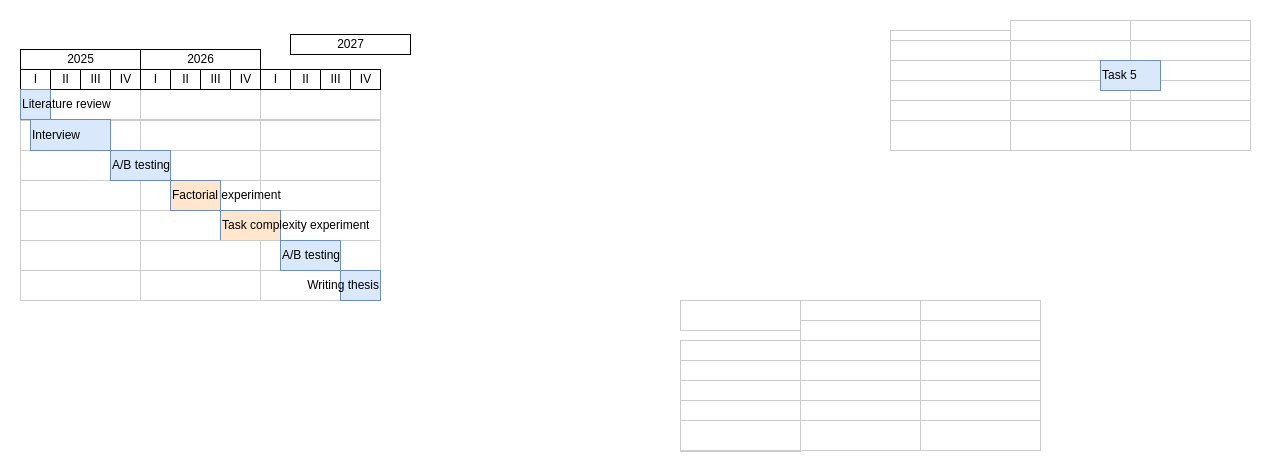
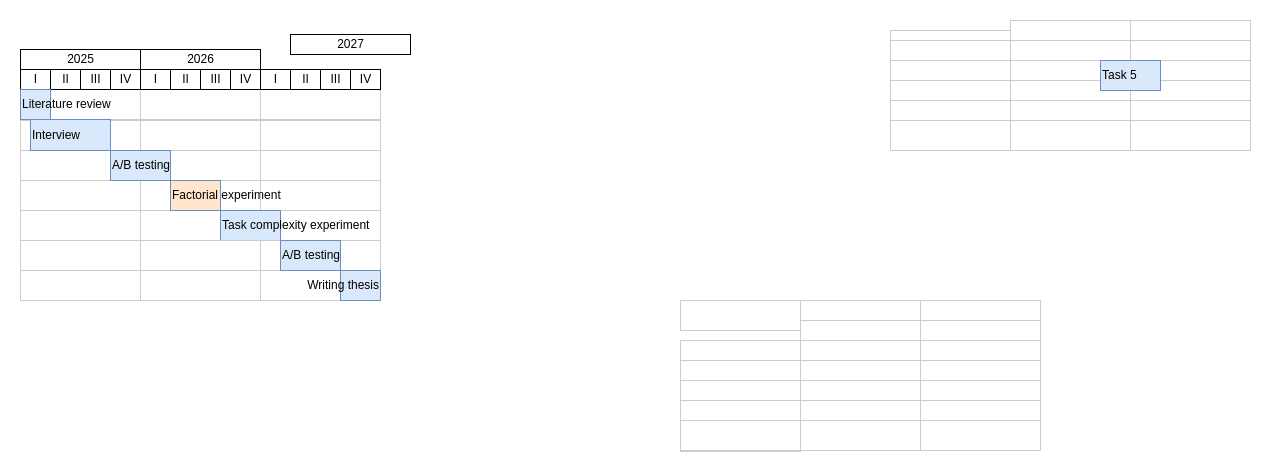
  <mxCell id="0" style=";html=1;" />
  <mxCell id="1" style=";html=1;" parent="0" />
  <mxCell id="2" value="" style="align=left;strokeColor=#CCCCCC;html=1;" vertex="1" parent="1"><mxGeometry x="20" y="270" width="120" height="30" as="geometry" /></mxCell>
  <mxCell id="3" value="" style="align=left;strokeColor=#CCCCCC;html=1;" vertex="1" parent="1"><mxGeometry x="140" y="270" width="120" height="30" as="geometry" /></mxCell>
  <mxCell id="4" value="" style="align=left;strokeColor=#CCCCCC;html=1;" vertex="1" parent="1"><mxGeometry x="260" y="270" width="120" height="30" as="geometry" /></mxCell>
  <mxCell id="5" value="" style="align=left;strokeColor=#CCCCCC;html=1;" vertex="1" parent="1"><mxGeometry x="20" y="180" width="120" height="30" as="geometry" /></mxCell>
  <mxCell id="6" value="" style="align=left;strokeColor=#CCCCCC;html=1;" vertex="1" parent="1"><mxGeometry x="140" y="180" width="120" height="30" as="geometry" /></mxCell>
  <mxCell id="7" value="" style="align=left;strokeColor=#CCCCCC;html=1;" vertex="1" parent="1"><mxGeometry x="260" y="180" width="120" height="30" as="geometry" /></mxCell>
  <mxCell id="8" value="" style="align=left;strokeColor=#CCCCCC;html=1;" vertex="1" parent="1"><mxGeometry x="20" y="150" width="120" height="30" as="geometry" /></mxCell>
  <mxCell id="9" value="" style="align=left;strokeColor=#CCCCCC;html=1;" vertex="1" parent="1"><mxGeometry x="140" y="150" width="120" height="30" as="geometry" /></mxCell>
  <mxCell id="10" value="" style="align=left;strokeColor=#CCCCCC;html=1;" vertex="1" parent="1"><mxGeometry x="260" y="150" width="120" height="30" as="geometry" /></mxCell>
  <mxCell id="11" value="2027" style="strokeWidth=1;fontStyle=0;html=1;" parent="1" vertex="1"><mxGeometry x="290" y="34" width="120" height="20" as="geometry" /></mxCell>
  <mxCell id="12" value="2026" style="strokeWidth=1;fontStyle=0;html=1;" parent="1" vertex="1"><mxGeometry x="140" y="49" width="120" height="20" as="geometry" /></mxCell>
  <mxCell id="13" value="" style="align=left;strokeColor=#CCCCCC;html=1;" parent="1" vertex="1"><mxGeometry x="20" y="89" width="120" height="30" as="geometry" /></mxCell>
  <mxCell id="14" value="2025" style="strokeWidth=1;fontStyle=0;html=1;" parent="1" vertex="1"><mxGeometry x="20" y="49" width="120" height="20" as="geometry" /></mxCell>
  <mxCell id="15" value="" style="align=left;strokeColor=#CCCCCC;html=1;" parent="1" vertex="1"><mxGeometry x="20" y="120" width="120" height="30" as="geometry" /></mxCell>
  <mxCell id="16" value="" style="align=left;strokeColor=#CCCCCC;html=1;" parent="1" vertex="1"><mxGeometry x="890" y="30" width="120" height="30" as="geometry" /></mxCell>
  <mxCell id="17" value="" style="align=left;strokeColor=#CCCCCC;html=1;" parent="1" vertex="1"><mxGeometry x="890" y="40" width="120" height="30" as="geometry" /></mxCell>
  <mxCell id="18" value="" style="align=left;strokeColor=#CCCCCC;html=1;" parent="1" vertex="1"><mxGeometry x="890" y="60" width="120" height="30" as="geometry" /></mxCell>
  <mxCell id="19" value="" style="align=left;strokeColor=#CCCCCC;html=1;" parent="1" vertex="1"><mxGeometry x="890" y="80" width="120" height="30" as="geometry" /></mxCell>
  <mxCell id="20" value="" style="align=left;strokeColor=#CCCCCC;html=1;" parent="1" vertex="1"><mxGeometry x="890" y="100" width="120" height="30" as="geometry" /></mxCell>
  <mxCell id="21" value="" style="align=left;strokeColor=#CCCCCC;html=1;" parent="1" vertex="1"><mxGeometry x="890" y="120" width="120" height="30" as="geometry" /></mxCell>
  <mxCell id="22" value="" style="align=left;strokeColor=#CCCCCC;html=1;" parent="1" vertex="1"><mxGeometry x="20" y="210" width="120" height="30" as="geometry" /></mxCell>
  <mxCell id="23" value="" style="align=left;strokeColor=#CCCCCC;html=1;" parent="1" vertex="1"><mxGeometry x="680" y="300" width="120" height="30" as="geometry" /></mxCell>
  <mxCell id="24" value="" style="align=left;strokeColor=#CCCCCC;html=1;" parent="1" vertex="1"><mxGeometry x="680" y="350" width="120" height="101" as="geometry" /></mxCell>
  <mxCell id="25" value="" style="align=left;strokeColor=#CCCCCC;html=1;" parent="1" vertex="1"><mxGeometry x="680" y="340" width="120" height="30" as="geometry" /></mxCell>
  <mxCell id="26" value="" style="align=left;strokeColor=#CCCCCC;html=1;" parent="1" vertex="1"><mxGeometry x="680" y="360" width="120" height="30" as="geometry" /></mxCell>
  <mxCell id="27" value="" style="align=left;strokeColor=#CCCCCC;html=1;" parent="1" vertex="1"><mxGeometry x="680" y="380" width="120" height="30" as="geometry" /></mxCell>
  <mxCell id="28" value="" style="align=left;strokeColor=#CCCCCC;html=1;" parent="1" vertex="1"><mxGeometry x="680" y="400" width="120" height="30" as="geometry" /></mxCell>
  <mxCell id="29" value="" style="align=left;strokeColor=#CCCCCC;html=1;" parent="1" vertex="1"><mxGeometry x="680" y="420" width="120" height="30" as="geometry" /></mxCell>
  <mxCell id="30" value="" style="align=left;strokeColor=#CCCCCC;html=1;" parent="1" vertex="1"><mxGeometry x="140" y="89" width="120" height="30" as="geometry" /></mxCell>
  <mxCell id="31" value="" style="align=left;strokeColor=#CCCCCC;html=1;" parent="1" vertex="1"><mxGeometry x="140" y="120" width="120" height="30" as="geometry" /></mxCell>
  <mxCell id="32" value="" style="align=left;strokeColor=#CCCCCC;html=1;" parent="1" vertex="1"><mxGeometry x="1010" y="20" width="120" height="30" as="geometry" /></mxCell>
  <mxCell id="33" value="" style="align=left;strokeColor=#CCCCCC;html=1;" parent="1" vertex="1"><mxGeometry x="1010" y="40" width="120" height="30" as="geometry" /></mxCell>
  <mxCell id="34" value="" style="align=left;strokeColor=#CCCCCC;html=1;" parent="1" vertex="1"><mxGeometry x="1010" y="60" width="120" height="30" as="geometry" /></mxCell>
  <mxCell id="35" value="" style="align=left;strokeColor=#CCCCCC;html=1;" parent="1" vertex="1"><mxGeometry x="1010" y="80" width="120" height="30" as="geometry" /></mxCell>
  <mxCell id="36" value="" style="align=left;strokeColor=#CCCCCC;html=1;" parent="1" vertex="1"><mxGeometry x="1010" y="100" width="120" height="30" as="geometry" /></mxCell>
  <mxCell id="37" value="" style="align=left;strokeColor=#CCCCCC;html=1;" parent="1" vertex="1"><mxGeometry x="1010" y="120" width="120" height="30" as="geometry" /></mxCell>
  <mxCell id="38" value="" style="align=left;strokeColor=#CCCCCC;html=1;" parent="1" vertex="1"><mxGeometry x="140" y="210" width="120" height="30" as="geometry" /></mxCell>
  <mxCell id="39" value="" style="align=left;strokeColor=#CCCCCC;html=1;" parent="1" vertex="1"><mxGeometry x="800" y="300" width="120" height="30" as="geometry" /></mxCell>
  <mxCell id="40" value="" style="align=left;strokeColor=#CCCCCC;html=1;" parent="1" vertex="1"><mxGeometry x="800" y="320" width="120" height="30" as="geometry" /></mxCell>
  <mxCell id="41" value="" style="align=left;strokeColor=#CCCCCC;html=1;" parent="1" vertex="1"><mxGeometry x="800" y="340" width="120" height="30" as="geometry" /></mxCell>
  <mxCell id="42" value="" style="align=left;strokeColor=#CCCCCC;html=1;" parent="1" vertex="1"><mxGeometry x="800" y="360" width="120" height="30" as="geometry" /></mxCell>
  <mxCell id="43" value="" style="align=left;strokeColor=#CCCCCC;html=1;" parent="1" vertex="1"><mxGeometry x="800" y="380" width="120" height="30" as="geometry" /></mxCell>
  <mxCell id="44" value="" style="align=left;strokeColor=#CCCCCC;html=1;" parent="1" vertex="1"><mxGeometry x="800" y="400" width="120" height="30" as="geometry" /></mxCell>
  <mxCell id="45" value="" style="align=left;strokeColor=#CCCCCC;html=1;" parent="1" vertex="1"><mxGeometry x="800" y="420" width="120" height="30" as="geometry" /></mxCell>
  <mxCell id="46" value="" style="align=left;strokeColor=#CCCCCC;html=1;" parent="1" vertex="1"><mxGeometry x="260" y="89" width="120" height="30" as="geometry" /></mxCell>
  <mxCell id="47" value="" style="align=left;strokeColor=#CCCCCC;html=1;" parent="1" vertex="1"><mxGeometry x="260" y="120" width="120" height="30" as="geometry" /></mxCell>
  <mxCell id="48" value="" style="align=left;strokeColor=#CCCCCC;html=1;" parent="1" vertex="1"><mxGeometry x="1130" y="20" width="120" height="30" as="geometry" /></mxCell>
  <mxCell id="49" value="" style="align=left;strokeColor=#CCCCCC;html=1;" parent="1" vertex="1"><mxGeometry x="1130" y="40" width="120" height="30" as="geometry" /></mxCell>
  <mxCell id="50" value="" style="align=left;strokeColor=#CCCCCC;html=1;" parent="1" vertex="1"><mxGeometry x="1130" y="60" width="120" height="30" as="geometry" /></mxCell>
  <mxCell id="51" value="" style="align=left;strokeColor=#CCCCCC;html=1;" parent="1" vertex="1"><mxGeometry x="1130" y="80" width="120" height="30" as="geometry" /></mxCell>
  <mxCell id="52" value="" style="align=left;strokeColor=#CCCCCC;html=1;" parent="1" vertex="1"><mxGeometry x="1130" y="100" width="120" height="30" as="geometry" /></mxCell>
  <mxCell id="53" value="" style="align=left;strokeColor=#CCCCCC;html=1;" parent="1" vertex="1"><mxGeometry x="1130" y="120" width="120" height="30" as="geometry" /></mxCell>
  <mxCell id="54" value="" style="align=left;strokeColor=#CCCCCC;html=1;" parent="1" vertex="1"><mxGeometry x="260" y="210" width="120" height="30" as="geometry" /></mxCell>
  <mxCell id="55" value="" style="align=left;strokeColor=#CCCCCC;html=1;" parent="1" vertex="1"><mxGeometry x="920" y="300" width="120" height="30" as="geometry" /></mxCell>
  <mxCell id="56" value="" style="align=left;strokeColor=#CCCCCC;html=1;" parent="1" vertex="1"><mxGeometry x="920" y="320" width="120" height="30" as="geometry" /></mxCell>
  <mxCell id="57" value="" style="align=left;strokeColor=#CCCCCC;html=1;" parent="1" vertex="1"><mxGeometry x="920" y="340" width="120" height="30" as="geometry" /></mxCell>
  <mxCell id="58" value="" style="align=left;strokeColor=#CCCCCC;html=1;" parent="1" vertex="1"><mxGeometry x="920" y="360" width="120" height="30" as="geometry" /></mxCell>
  <mxCell id="59" value="" style="align=left;strokeColor=#CCCCCC;html=1;" parent="1" vertex="1"><mxGeometry x="920" y="380" width="120" height="30" as="geometry" /></mxCell>
  <mxCell id="60" value="" style="align=left;strokeColor=#CCCCCC;html=1;" parent="1" vertex="1"><mxGeometry x="920" y="400" width="120" height="30" as="geometry" /></mxCell>
  <mxCell id="61" value="" style="align=left;strokeColor=#CCCCCC;html=1;" parent="1" vertex="1"><mxGeometry x="920" y="420" width="120" height="30" as="geometry" /></mxCell>
  <mxCell id="62" value="I" style="strokeWidth=1;fontStyle=0;html=1;" parent="1" vertex="1"><mxGeometry x="260" y="69" width="30" height="20" as="geometry" /></mxCell>
  <mxCell id="63" value="II" style="strokeWidth=1;fontStyle=0;html=1;" parent="1" vertex="1"><mxGeometry x="290" y="69" width="30" height="20" as="geometry" /></mxCell>
  <mxCell id="64" value="III" style="strokeWidth=1;fontStyle=0;html=1;" parent="1" vertex="1"><mxGeometry x="320" y="69" width="30" height="20" as="geometry" /></mxCell>
  <mxCell id="65" value="IV" style="strokeWidth=1;fontStyle=0;html=1;" parent="1" vertex="1"><mxGeometry x="350" y="69" width="30" height="20" as="geometry" /></mxCell>
  <mxCell id="66" value="I" style="strokeWidth=1;fontStyle=0;html=1;" parent="1" vertex="1"><mxGeometry x="140" y="69" width="30" height="20" as="geometry" /></mxCell>
  <mxCell id="67" value="II" style="strokeWidth=1;fontStyle=0;html=1;" parent="1" vertex="1"><mxGeometry x="170" y="69" width="30" height="20" as="geometry" /></mxCell>
  <mxCell id="68" value="III" style="strokeWidth=1;fontStyle=0;html=1;" parent="1" vertex="1"><mxGeometry x="200" y="69" width="30" height="20" as="geometry" /></mxCell>
  <mxCell id="69" value="IV" style="strokeWidth=1;fontStyle=0;html=1;" parent="1" vertex="1"><mxGeometry x="230" y="69" width="30" height="20" as="geometry" /></mxCell>
  <mxCell id="70" value="I" style="strokeWidth=1;fontStyle=0;html=1;" parent="1" vertex="1"><mxGeometry x="20" y="69" width="30" height="20" as="geometry" /></mxCell>
  <mxCell id="71" value="II" style="strokeWidth=1;fontStyle=0;html=1;" parent="1" vertex="1"><mxGeometry x="50" y="69" width="30" height="20" as="geometry" /></mxCell>
  <mxCell id="72" value="III" style="strokeWidth=1;fontStyle=0;html=1;" parent="1" vertex="1"><mxGeometry x="80" y="69" width="30" height="20" as="geometry" /></mxCell>
  <mxCell id="73" value="IV" style="strokeWidth=1;fontStyle=0;html=1;" parent="1" vertex="1"><mxGeometry x="110" y="69" width="30" height="20" as="geometry" /></mxCell>
  <mxCell id="74" value="Literature review" style="align=left;strokeColor=#6c8ebf;html=1;fillColor=#dae8fc;" parent="1" vertex="1"><mxGeometry x="20" y="89" width="30" height="30" as="geometry" /></mxCell>
  <mxCell id="75" value="Interview" style="align=left;strokeColor=#6c8ebf;html=1;fillColor=#dae8fc;" parent="1" vertex="1"><mxGeometry x="30" y="119" width="80" height="31" as="geometry" /></mxCell>
- <mxCell id="76" value="Task complexity experiment" style="align=left;strokeColor=#6c8ebf;html=1;fillColor=#ffe6cc;" parent="1" vertex="1"><mxGeometry x="220" y="210" width="60" height="30" as="geometry" /></mxCell>
+ <mxCell id="76" value="Task complexity experiment" style="align=left;strokeColor=#6c8ebf;html=1;fillColor=#dae8fc;" parent="1" vertex="1"><mxGeometry x="220" y="210" width="60" height="30" as="geometry" /></mxCell>
  <mxCell id="77" value="Task 5" style="align=left;strokeColor=#6c8ebf;html=1;fillColor=#dae8fc;" parent="1" vertex="1"><mxGeometry x="1100" y="60" width="60" height="30" as="geometry" /></mxCell>
  <mxCell id="78" value="A/B testing" style="align=left;strokeColor=#6c8ebf;html=1;fillColor=#dae8fc;" parent="1" vertex="1"><mxGeometry x="110" y="150" width="60" height="30" as="geometry" /></mxCell>
  <mxCell id="79" value="Factorial experiment" style="align=left;strokeColor=#6c8ebf;html=1;fillColor=#ffe6cc;" parent="1" vertex="1"><mxGeometry x="170" y="180" width="50" height="30" as="geometry" /></mxCell>
  <mxCell id="80" value="" style="align=left;strokeColor=#CCCCCC;html=1;" vertex="1" parent="1"><mxGeometry x="20" y="240" width="120" height="30" as="geometry" /></mxCell>
  <mxCell id="81" value="" style="align=left;strokeColor=#CCCCCC;html=1;" vertex="1" parent="1"><mxGeometry x="140" y="240" width="120" height="30" as="geometry" /></mxCell>
  <mxCell id="82" value="" style="align=left;strokeColor=#CCCCCC;html=1;" vertex="1" parent="1"><mxGeometry x="260" y="240" width="120" height="30" as="geometry" /></mxCell>
  <mxCell id="83" value="A/B testing" style="align=left;strokeColor=#6c8ebf;html=1;fillColor=#dae8fc;" vertex="1" parent="1"><mxGeometry x="280" y="240" width="60" height="30" as="geometry" /></mxCell>
  <mxCell id="84" value="Writing thesis" style="align=right;strokeColor=#6c8ebf;html=1;fillColor=#dae8fc;" vertex="1" parent="1"><mxGeometry x="340" y="270" width="40" height="30" as="geometry" /></mxCell>
